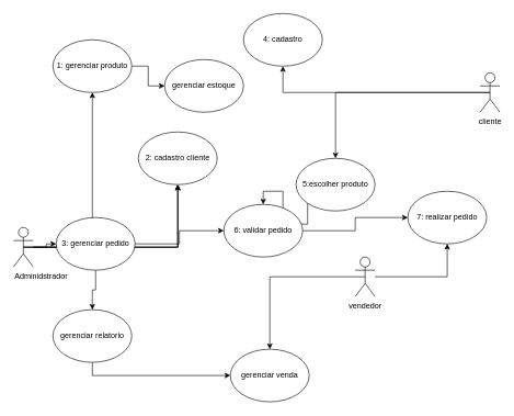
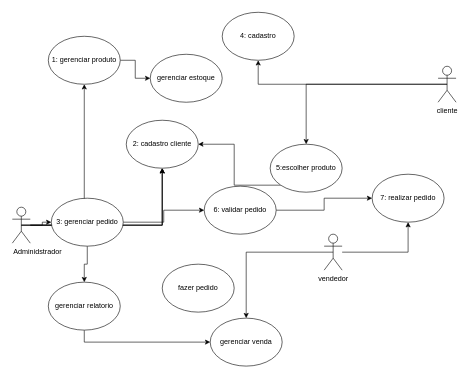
  <mxCell id="0" />
  <mxCell id="1" parent="0" />
  <mxCell id="2" style="edgeStyle=orthogonalEdgeStyle;rounded=0;orthogonalLoop=1;jettySize=auto;html=1;exitX=0.5;exitY=0.5;exitDx=0;exitDy=0;exitPerimeter=0;" edge="1" parent="1" source="7" target="10"><mxGeometry relative="1" as="geometry" /></mxCell>
  <mxCell id="3" style="edgeStyle=orthogonalEdgeStyle;rounded=0;orthogonalLoop=1;jettySize=auto;html=1;exitX=0.5;exitY=0.5;exitDx=0;exitDy=0;exitPerimeter=0;" edge="1" parent="1" source="7" target="11"><mxGeometry relative="1" as="geometry" /></mxCell>
  <mxCell id="4" style="edgeStyle=orthogonalEdgeStyle;rounded=0;orthogonalLoop=1;jettySize=auto;html=1;exitX=0.5;exitY=0.5;exitDx=0;exitDy=0;exitPerimeter=0;" edge="1" parent="1" source="7" target="18"><mxGeometry relative="1" as="geometry" /></mxCell>
  <mxCell id="5" value="" style="edgeStyle=orthogonalEdgeStyle;rounded=0;orthogonalLoop=1;jettySize=auto;html=1;" edge="1" parent="1" source="7" target="11"><mxGeometry relative="1" as="geometry" /></mxCell>
  <mxCell id="6" value="" style="edgeStyle=orthogonalEdgeStyle;rounded=0;orthogonalLoop=1;jettySize=auto;html=1;" edge="1" parent="1" source="7" target="11"><mxGeometry relative="1" as="geometry" /></mxCell>
  <mxCell id="7" value="Adminidstrador" style="shape=umlActor;verticalLabelPosition=bottom;verticalAlign=top;html=1;outlineConnect=0;align=left;" vertex="1" parent="1"><mxGeometry x="20" y="345" width="30" height="60" as="geometry" /></mxCell>
  <mxCell id="8" value="" style="edgeStyle=orthogonalEdgeStyle;rounded=0;orthogonalLoop=1;jettySize=auto;html=1;" edge="1" parent="1" source="10" target="21"><mxGeometry relative="1" as="geometry" /></mxCell>
  <mxCell id="9" style="edgeStyle=orthogonalEdgeStyle;rounded=0;orthogonalLoop=1;jettySize=auto;html=1;exitX=0.5;exitY=1;exitDx=0;exitDy=0;" edge="1" parent="1" source="10" target="28"><mxGeometry relative="1" as="geometry" /></mxCell>
  <mxCell id="10" value="3: gerenciar pedido" style="ellipse;whiteSpace=wrap;html=1;" vertex="1" parent="1"><mxGeometry x="85" y="330" width="120" height="80" as="geometry" /></mxCell>
  <mxCell id="11" value="2: cadastro cliente" style="ellipse;whiteSpace=wrap;html=1;" vertex="1" parent="1"><mxGeometry x="210" y="200" width="120" height="80" as="geometry" /></mxCell>
  <mxCell id="12" style="edgeStyle=orthogonalEdgeStyle;rounded=0;orthogonalLoop=1;jettySize=auto;html=1;exitX=0.5;exitY=0.5;exitDx=0;exitDy=0;exitPerimeter=0;" edge="1" parent="1" source="13" target="14"><mxGeometry relative="1" as="geometry" /></mxCell>
  <mxCell id="13" value="cliente" style="shape=umlActor;verticalLabelPosition=bottom;verticalAlign=top;html=1;outlineConnect=0;" vertex="1" parent="1"><mxGeometry x="730" y="110" width="30" height="60" as="geometry" /></mxCell>
  <mxCell id="14" value="4: cadastro" style="ellipse;whiteSpace=wrap;html=1;" vertex="1" parent="1"><mxGeometry x="370" y="20" width="120" height="80" as="geometry" /></mxCell>
- <mxCell id="15" style="edgeStyle=orthogonalEdgeStyle;rounded=0;orthogonalLoop=1;jettySize=auto;html=1;exitX=0;exitY=1;exitDx=0;exitDy=0;" edge="1" parent="1" source="16" target="21"><mxGeometry relative="1" as="geometry" /></mxCell>
+ <mxCell id="15" style="edgeStyle=orthogonalEdgeStyle;rounded=0;orthogonalLoop=1;jettySize=auto;html=1;exitX=0;exitY=1;exitDx=0;exitDy=0;" edge="1" parent="1" source="16" target="11"><mxGeometry relative="1" as="geometry" /></mxCell>
  <mxCell id="16" value="5:escolher produto" style="ellipse;whiteSpace=wrap;html=1;" vertex="1" parent="1"><mxGeometry x="450" width="120" height="80" as="geometry" y="240" /></mxCell>
  <mxCell id="17" style="edgeStyle=orthogonalEdgeStyle;rounded=0;orthogonalLoop=1;jettySize=auto;html=1;exitX=1;exitY=0.5;exitDx=0;exitDy=0;" edge="1" parent="1" source="18" target="26"><mxGeometry relative="1" as="geometry" /></mxCell>
  <mxCell id="18" value="1: gerenciar produto" style="ellipse;whiteSpace=wrap;html=1;" vertex="1" parent="1"><mxGeometry x="80" y="60" width="120" height="80" as="geometry" /></mxCell>
  <mxCell id="19" style="edgeStyle=orthogonalEdgeStyle;rounded=0;orthogonalLoop=1;jettySize=auto;html=1;exitX=0.5;exitY=0.5;exitDx=0;exitDy=0;exitPerimeter=0;" edge="1" parent="1" source="13" target="16"><mxGeometry relative="1" as="geometry"><mxPoint x="600" y="300" as="targetPoint" /></mxGeometry></mxCell>
  <mxCell id="20" style="edgeStyle=orthogonalEdgeStyle;rounded=0;orthogonalLoop=1;jettySize=auto;html=1;exitX=1;exitY=0.5;exitDx=0;exitDy=0;" edge="1" parent="1" source="21" target="25"><mxGeometry relative="1" as="geometry" /></mxCell>
  <mxCell id="21" value="6: validar pedido" style="ellipse;whiteSpace=wrap;html=1;" vertex="1" parent="1"><mxGeometry x="340" y="310" width="120" height="80" as="geometry" /></mxCell>
  <mxCell id="22" style="edgeStyle=orthogonalEdgeStyle;rounded=0;orthogonalLoop=1;jettySize=auto;html=1;" edge="1" parent="1" source="24" target="25"><mxGeometry relative="1" as="geometry" /></mxCell>
  <mxCell id="23" style="edgeStyle=orthogonalEdgeStyle;rounded=0;orthogonalLoop=1;jettySize=auto;html=1;exitX=0.5;exitY=0.5;exitDx=0;exitDy=0;exitPerimeter=0;" edge="1" parent="1" source="24" target="30"><mxGeometry relative="1" as="geometry" /></mxCell>
  <mxCell id="24" value="vendedor" style="shape=umlActor;verticalLabelPosition=bottom;verticalAlign=top;html=1;outlineConnect=0;" vertex="1" parent="1"><mxGeometry x="540" y="390" width="30" height="60" as="geometry" /></mxCell>
  <mxCell id="25" value="7: realizar pedido" style="ellipse;whiteSpace=wrap;html=1;" vertex="1" parent="1"><mxGeometry x="620" y="290" width="120" height="80" as="geometry" /></mxCell>
  <mxCell id="26" value="gerenciar estoque" style="ellipse;whiteSpace=wrap;html=1;" vertex="1" parent="1"><mxGeometry x="250" y="90" width="120" height="80" as="geometry" /></mxCell>
  <mxCell id="27" style="edgeStyle=orthogonalEdgeStyle;rounded=0;orthogonalLoop=1;jettySize=auto;html=1;exitX=0.5;exitY=1;exitDx=0;exitDy=0;" edge="1" parent="1" source="28" target="30"><mxGeometry relative="1" as="geometry" /></mxCell>
  <mxCell id="28" value="gerenciar relatorio" style="ellipse;whiteSpace=wrap;html=1;" vertex="1" parent="1"><mxGeometry x="80" y="470" width="120" height="80" as="geometry" /></mxCell>
+ <mxCell id="29" value="fazer pedido" style="ellipse;whiteSpace=wrap;html=1;" vertex="1" parent="1"><mxGeometry x="270" y="440" width="120" height="80" as="geometry" /></mxCell>
  <mxCell id="30" value="gerenciar venda" style="ellipse;whiteSpace=wrap;html=1;" vertex="1" parent="1"><mxGeometry x="350" y="530" width="120" height="80" as="geometry" /></mxCell>
